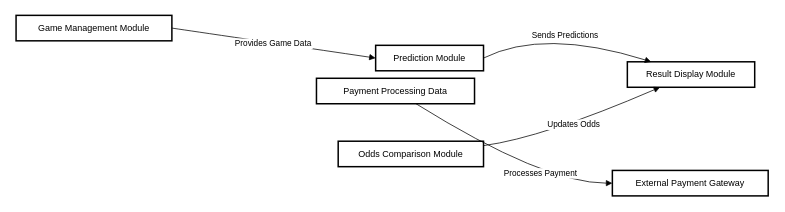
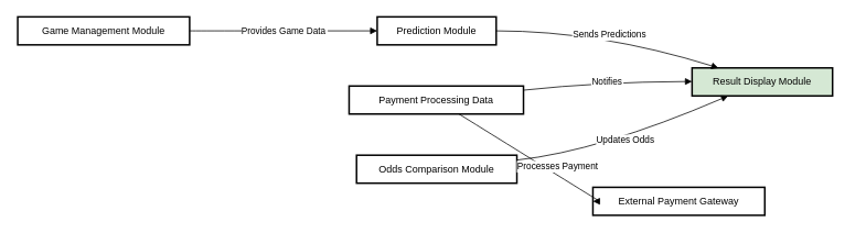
  <mxCell id="0" />
  <mxCell id="1" parent="0" />
- <mxCell id="2" value="Prediction Module" style="whiteSpace=wrap;strokeWidth=2;" vertex="1" parent="1"><mxGeometry x="500" y="60" width="144" height="34" as="geometry" /></mxCell>
- <mxCell id="3" value="Result Display Module" style="whiteSpace=wrap;strokeWidth=2;" vertex="1" parent="1"><mxGeometry x="836" y="82" width="170" height="34" as="geometry" /></mxCell>
+ <mxCell id="2" value="Prediction Module" style="whiteSpace=wrap;strokeWidth=2;" vertex="1" parent="1"><mxGeometry x="455" y="20" width="144" height="34" as="geometry" /></mxCell>
+ <mxCell id="3" value="Result Display Module" style="whiteSpace=wrap;strokeWidth=2;fillColor=#d5e8d4;" vertex="1" parent="1"><mxGeometry x="836" y="82" width="170" height="34" as="geometry" /></mxCell>
  <mxCell id="4" value="Game Management Module" style="whiteSpace=wrap;strokeWidth=2;" vertex="1" parent="1"><mxGeometry x="20" y="20" width="208" height="34" as="geometry" /></mxCell>
  <mxCell id="5" value="Payment Processing Data" style="whiteSpace=wrap;strokeWidth=2;" vertex="1" parent="1"><mxGeometry x="421" y="104" width="211" height="34" as="geometry" /></mxCell>
- <mxCell id="6" value="External Payment Gateway" style="whiteSpace=wrap;strokeWidth=2;" vertex="1" parent="1"><mxGeometry x="816" y="227" width="208" height="34" as="geometry" /></mxCell>
- <mxCell id="7" value="Odds Comparison Module" style="whiteSpace=wrap;strokeWidth=2;" vertex="1" parent="1"><mxGeometry x="450" y="188" width="194" height="34" as="geometry" /></mxCell>
+ <mxCell id="6" value="External Payment Gateway" style="whiteSpace=wrap;strokeWidth=2;" vertex="1" parent="1"><mxGeometry x="716" y="227" width="208" height="34" as="geometry" /></mxCell>
+ <mxCell id="7" value="Odds Comparison Module" style="whiteSpace=wrap;strokeWidth=2;" vertex="1" parent="1"><mxGeometry x="430" y="188" width="194" height="34" as="geometry" /></mxCell>
  <mxCell id="8" value="Sends Predictions" style="curved=1;startArrow=none;endArrow=block;exitX=0.996;exitY=0.5;entryX=0.178;entryY=-0.015;rounded=0;" edge="1" parent="1" source="2" target="3"><mxGeometry relative="1" as="geometry"><Array as="points"><mxPoint x="724" y="37" /></Array></mxGeometry></mxCell>
  <mxCell id="9" value="Provides Game Data" style="curved=1;startArrow=none;endArrow=block;exitX=0.998;exitY=0.5;entryX=-0.001;entryY=0.5;rounded=0;" edge="1" parent="1" source="4" target="2"><mxGeometry relative="1" as="geometry"><Array as="points" /></mxGeometry></mxCell>
+ <mxCell id="10" value="Notifies" style="curved=1;startArrow=none;endArrow=block;exitX=1.001;exitY=0.147;entryX=-0.003;entryY=0.485;rounded=0;" edge="1" parent="1" source="5" target="3"><mxGeometry relative="1" as="geometry"><Array as="points"><mxPoint x="724" y="99" /></Array></mxGeometry></mxCell>
  <mxCell id="11" value="Processes Payment" style="curved=1;startArrow=none;endArrow=block;exitX=0.63;exitY=1;entryX=0.002;entryY=0.5;rounded=0;" edge="1" parent="1" source="5" target="6"><mxGeometry x="0.297" y="10" relative="1" as="geometry"><Array as="points"><mxPoint x="724" y="244" /></Array><mxPoint as="offset" /></mxGeometry></mxCell>
  <mxCell id="12" value="Updates Odds" style="curved=1;startArrow=none;endArrow=block;exitX=0.998;exitY=0.175;entryX=0.264;entryY=0.985;rounded=0;" edge="1" parent="1" source="7" target="3"><mxGeometry relative="1" as="geometry"><Array as="points"><mxPoint x="724" y="183" /></Array></mxGeometry></mxCell>
